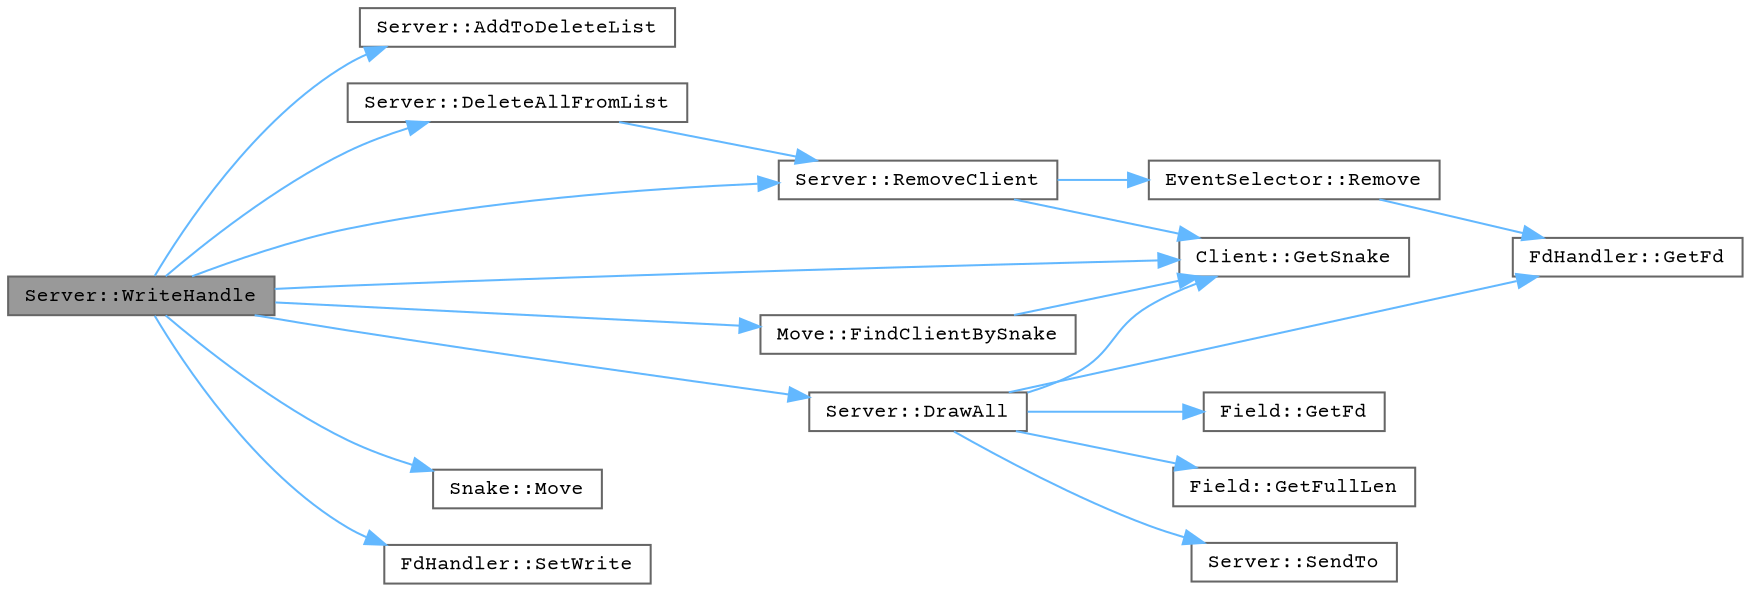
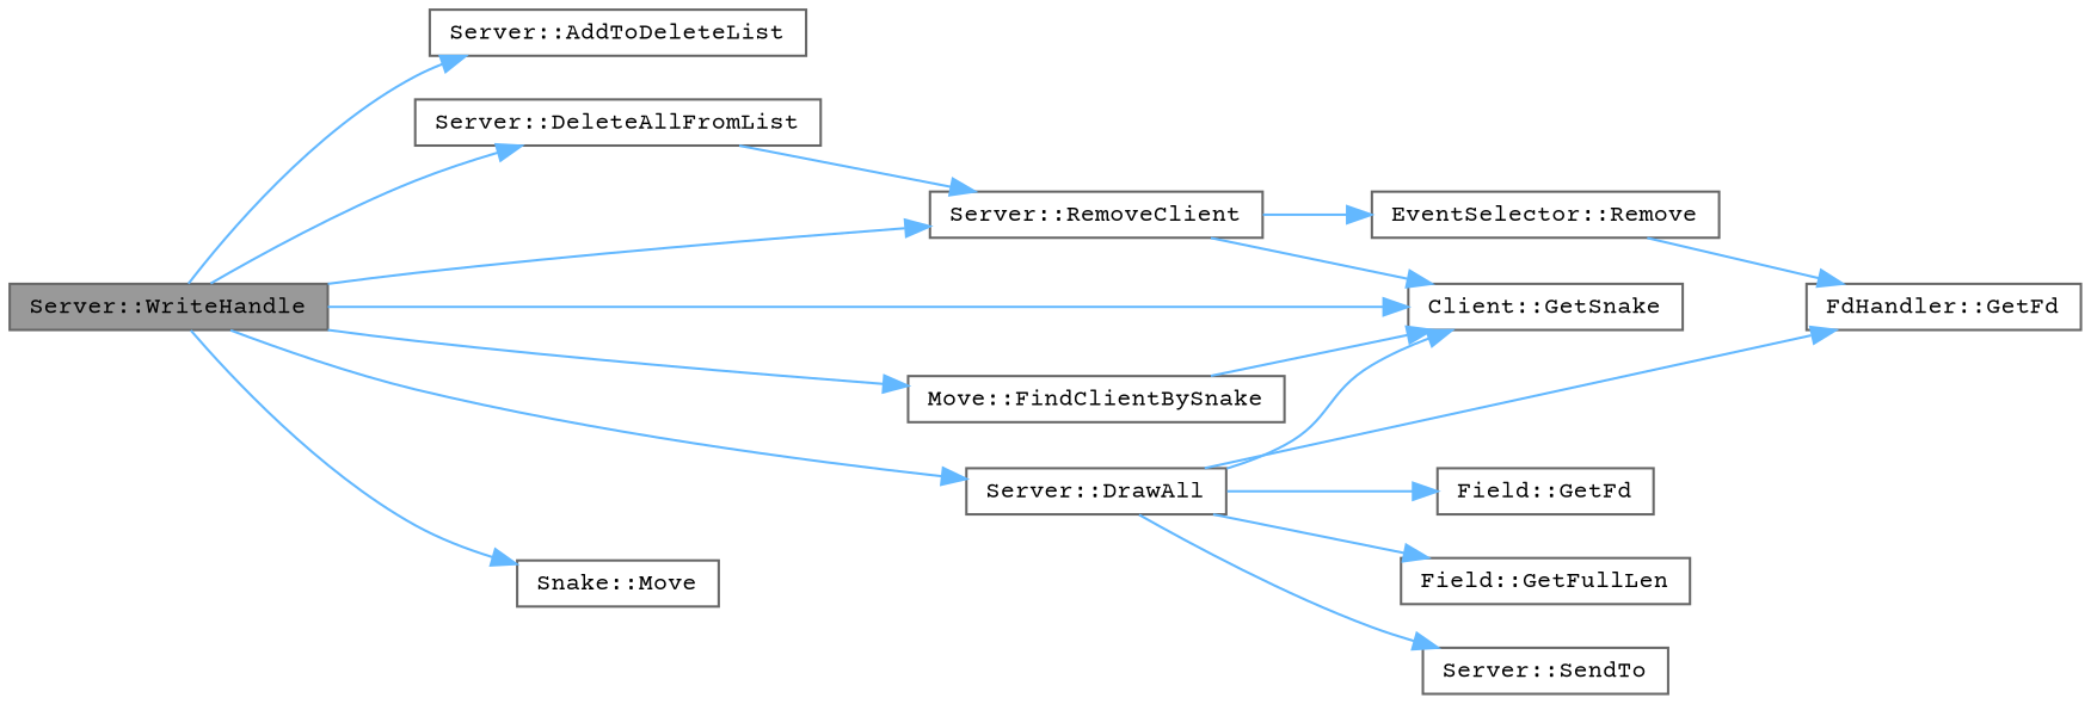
  digraph {
    fontname="Courier Prime"
    rankdir=LR
    node [color=grey40 fillcolor=white fontname="Courier Prime" fontsize=10 shape=box style=filled]
    edge [color=steelblue1 fontname="Courier Prime" fontsize=10 labelfontname=Helvetica labelfontsize=10 style=solid]
    n1 [color=gray40 fillcolor=grey60 fontcolor=black height=0.2 label="Server::WriteHandle" width=0.4]
    n2 [height=0.2 label="Server::AddToDeleteList" width=0.4]
    n3 [height=0.2 label="Server::DeleteAllFromList" width=0.4]
    n4 [height=0.2 label="Server::RemoveClient" width=0.4]
    n5 [height=0.2 label="Client::GetSnake" width=0.4]
    n6 [height=0.2 label="Server::DrawAll" width=0.4]
    n7 [height=0.2 label="Move::FindClientBySnake" width=0.4]
    n8 [height=0.2 label="Snake::Move" width=0.4]
-   n9 [height=0.2 label="FdHandler::SetWrite" width=0.4]
    n10 [height=0.2 label="EventSelector::Remove" width=0.4]
    n11 [height=0.2 label="FdHandler::GetFd" width=0.4]
    n12 [height=0.2 label="Field::GetFd" width=0.4]
    n13 [height=0.2 label="Field::GetFullLen" width=0.4]
    n14 [height=0.2 label="Server::SendTo" width=0.4]
    n1 -> n2
    n1 -> n3
    n1 -> n4
    n1 -> n5
    n1 -> n6
    n1 -> n7
    n1 -> n8
-   n1 -> n9
    n3 -> n4
    n4 -> n5
    n4 -> n10
    n6 -> n5
    n6 -> n11
    n6 -> n12
    n6 -> n13
    n6 -> n14
    n7 -> n5
    n10 -> n11
  }
